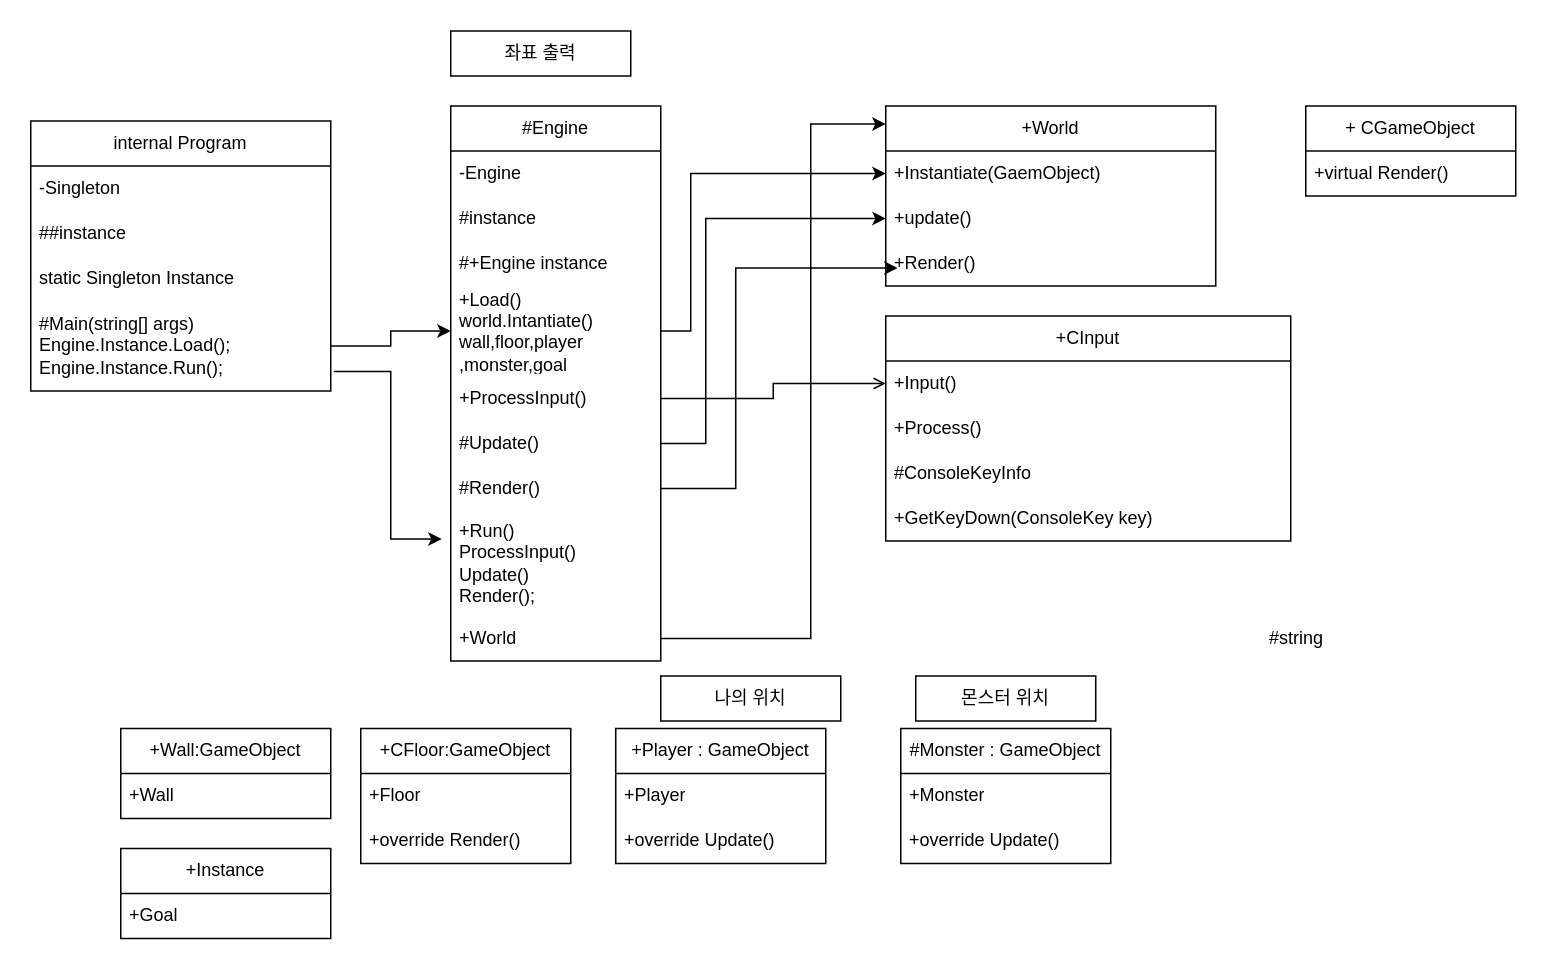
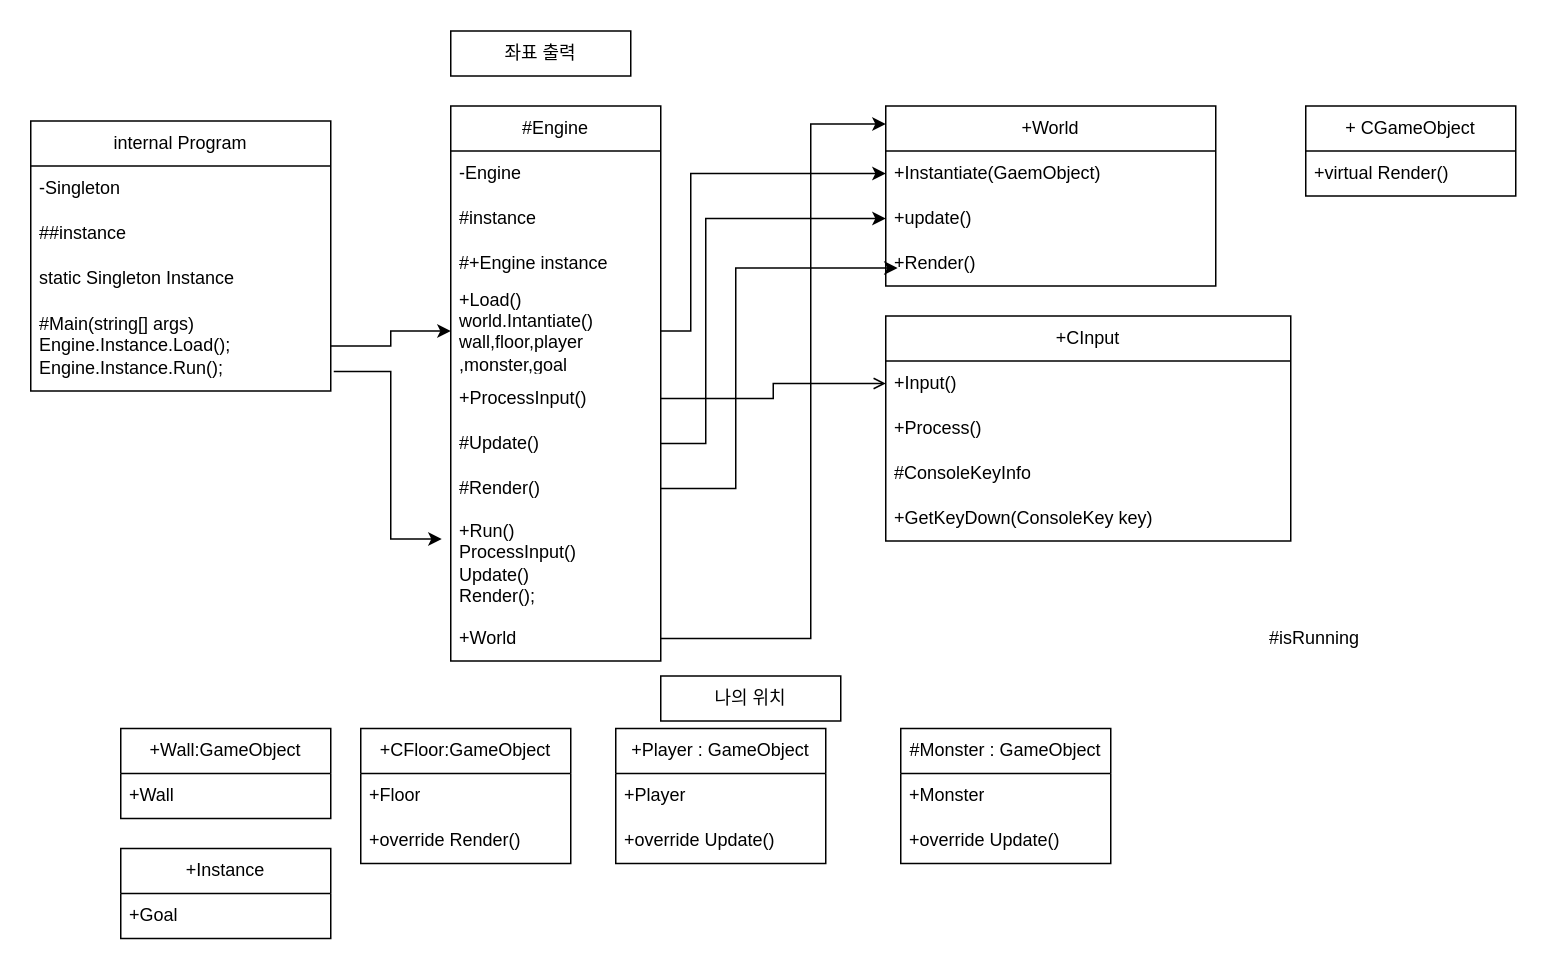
  <mxCell id="0" />
  <mxCell id="1" parent="0" />
  <mxCell id="2" value="#Engine" style="swimlane;fontStyle=0;childLayout=stackLayout;horizontal=1;startSize=30;horizontalStack=0;resizeParent=1;resizeParentMax=0;resizeLast=0;collapsible=1;marginBottom=0;whiteSpace=wrap;html=1;" vertex="1" parent="1"><mxGeometry x="300" y="70" width="140" height="370" as="geometry" /></mxCell>
  <mxCell id="3" value="-Engine" style="text;strokeColor=none;fillColor=none;align=left;verticalAlign=middle;spacingLeft=4;spacingRight=4;overflow=hidden;points=[[0,0.5],[1,0.5]];portConstraint=eastwest;rotatable=0;whiteSpace=wrap;html=1;" vertex="1" parent="2"><mxGeometry y="30" width="140" height="30" as="geometry" /></mxCell>
  <mxCell id="4" value="#instance" style="text;strokeColor=none;fillColor=none;align=left;verticalAlign=middle;spacingLeft=4;spacingRight=4;overflow=hidden;points=[[0,0.5],[1,0.5]];portConstraint=eastwest;rotatable=0;whiteSpace=wrap;html=1;" vertex="1" parent="2"><mxGeometry y="60" width="140" height="30" as="geometry" /></mxCell>
  <mxCell id="5" value="#+Engine instance" style="text;strokeColor=none;fillColor=none;align=left;verticalAlign=middle;spacingLeft=4;spacingRight=4;overflow=hidden;points=[[0,0.5],[1,0.5]];portConstraint=eastwest;rotatable=0;whiteSpace=wrap;html=1;" vertex="1" parent="2"><mxGeometry y="90" width="140" height="30" as="geometry" /></mxCell>
  <mxCell id="6" value="+Load()&lt;br&gt;world.Intantiate()&lt;br&gt;wall,floor,player&lt;br&gt;,monster,goal" style="text;strokeColor=none;fillColor=none;align=left;verticalAlign=middle;spacingLeft=4;spacingRight=4;overflow=hidden;points=[[0,0.5],[1,0.5]];portConstraint=eastwest;rotatable=0;whiteSpace=wrap;html=1;" vertex="1" parent="2"><mxGeometry y="120" width="140" height="60" as="geometry" /></mxCell>
  <mxCell id="7" value="+ProcessInput()" style="text;strokeColor=none;fillColor=none;align=left;verticalAlign=middle;spacingLeft=4;spacingRight=4;overflow=hidden;points=[[0,0.5],[1,0.5]];portConstraint=eastwest;rotatable=0;whiteSpace=wrap;html=1;" vertex="1" parent="2"><mxGeometry y="180" width="140" height="30" as="geometry" /></mxCell>
  <mxCell id="8" value="#Update()" style="text;strokeColor=none;fillColor=none;align=left;verticalAlign=middle;spacingLeft=4;spacingRight=4;overflow=hidden;points=[[0,0.5],[1,0.5]];portConstraint=eastwest;rotatable=0;whiteSpace=wrap;html=1;" vertex="1" parent="2"><mxGeometry y="210" width="140" height="30" as="geometry" /></mxCell>
  <mxCell id="9" value="#Render()" style="text;strokeColor=none;fillColor=none;align=left;verticalAlign=middle;spacingLeft=4;spacingRight=4;overflow=hidden;points=[[0,0.5],[1,0.5]];portConstraint=eastwest;rotatable=0;whiteSpace=wrap;html=1;" vertex="1" parent="2"><mxGeometry y="240" width="140" height="30" as="geometry" /></mxCell>
  <mxCell id="10" value="+Run()&lt;div&gt;ProcessInput()&lt;/div&gt;&lt;div&gt;Update()&lt;/div&gt;&lt;div&gt;Render();&lt;/div&gt;" style="text;strokeColor=none;fillColor=none;align=left;verticalAlign=middle;spacingLeft=4;spacingRight=4;overflow=hidden;points=[[0,0.5],[1,0.5]];portConstraint=eastwest;rotatable=0;whiteSpace=wrap;html=1;" vertex="1" parent="2"><mxGeometry y="270" width="140" height="70" as="geometry" /></mxCell>
  <mxCell id="11" value="+World" style="text;strokeColor=none;fillColor=none;align=left;verticalAlign=middle;spacingLeft=4;spacingRight=4;overflow=hidden;points=[[0,0.5],[1,0.5]];portConstraint=eastwest;rotatable=0;whiteSpace=wrap;html=1;" vertex="1" parent="2"><mxGeometry y="340" width="140" height="30" as="geometry" /></mxCell>
  <mxCell id="12" value="+CFloor:GameObject" style="swimlane;fontStyle=0;childLayout=stackLayout;horizontal=1;startSize=30;horizontalStack=0;resizeParent=1;resizeParentMax=0;resizeLast=0;collapsible=1;marginBottom=0;whiteSpace=wrap;html=1;" vertex="1" parent="1"><mxGeometry x="240" y="485" width="140" height="90" as="geometry" /></mxCell>
  <mxCell id="13" value="+Floor" style="text;strokeColor=none;fillColor=none;align=left;verticalAlign=middle;spacingLeft=4;spacingRight=4;overflow=hidden;points=[[0,0.5],[1,0.5]];portConstraint=eastwest;rotatable=0;whiteSpace=wrap;html=1;" vertex="1" parent="12"><mxGeometry y="30" width="140" height="30" as="geometry" /></mxCell>
  <mxCell id="14" value="+override Render()" style="text;strokeColor=none;fillColor=none;align=left;verticalAlign=middle;spacingLeft=4;spacingRight=4;overflow=hidden;points=[[0,0.5],[1,0.5]];portConstraint=eastwest;rotatable=0;whiteSpace=wrap;html=1;" vertex="1" parent="12"><mxGeometry y="60" width="140" height="30" as="geometry" /></mxCell>
  <mxCell id="15" value="+ CGameObject" style="swimlane;fontStyle=0;childLayout=stackLayout;horizontal=1;startSize=30;horizontalStack=0;resizeParent=1;resizeParentMax=0;resizeLast=0;collapsible=1;marginBottom=0;whiteSpace=wrap;html=1;" vertex="1" parent="1"><mxGeometry x="870" y="70" width="140" height="60" as="geometry" /></mxCell>
  <mxCell id="16" value="+virtual Render()" style="text;strokeColor=none;fillColor=none;align=left;verticalAlign=middle;spacingLeft=4;spacingRight=4;overflow=hidden;points=[[0,0.5],[1,0.5]];portConstraint=eastwest;rotatable=0;whiteSpace=wrap;html=1;" vertex="1" parent="15"><mxGeometry y="30" width="140" height="30" as="geometry" /></mxCell>
  <mxCell id="17" value="+Instance" style="swimlane;fontStyle=0;childLayout=stackLayout;horizontal=1;startSize=30;horizontalStack=0;resizeParent=1;resizeParentMax=0;resizeLast=0;collapsible=1;marginBottom=0;whiteSpace=wrap;html=1;" vertex="1" parent="1"><mxGeometry x="80" y="565" width="140" height="60" as="geometry" /></mxCell>
  <mxCell id="18" value="+Goal" style="text;strokeColor=none;fillColor=none;align=left;verticalAlign=middle;spacingLeft=4;spacingRight=4;overflow=hidden;points=[[0,0.5],[1,0.5]];portConstraint=eastwest;rotatable=0;whiteSpace=wrap;html=1;" vertex="1" parent="17"><mxGeometry y="30" width="140" height="30" as="geometry" /></mxCell>
  <mxCell id="19" value="+CInput" style="swimlane;fontStyle=0;childLayout=stackLayout;horizontal=1;startSize=30;horizontalStack=0;resizeParent=1;resizeParentMax=0;resizeLast=0;collapsible=1;marginBottom=0;whiteSpace=wrap;html=1;" vertex="1" parent="1"><mxGeometry x="590" y="210" width="270" height="150" as="geometry" /></mxCell>
  <mxCell id="20" value="+Input()" style="text;strokeColor=none;fillColor=none;align=left;verticalAlign=middle;spacingLeft=4;spacingRight=4;overflow=hidden;points=[[0,0.5],[1,0.5]];portConstraint=eastwest;rotatable=0;whiteSpace=wrap;html=1;" vertex="1" parent="19"><mxGeometry y="30" width="270" height="30" as="geometry" /></mxCell>
  <mxCell id="21" value="+Process()" style="text;strokeColor=none;fillColor=none;align=left;verticalAlign=middle;spacingLeft=4;spacingRight=4;overflow=hidden;points=[[0,0.5],[1,0.5]];portConstraint=eastwest;rotatable=0;whiteSpace=wrap;html=1;" vertex="1" parent="19"><mxGeometry y="60" width="270" height="30" as="geometry" /></mxCell>
  <mxCell id="22" value="#ConsoleKeyInfo" style="text;strokeColor=none;fillColor=none;align=left;verticalAlign=middle;spacingLeft=4;spacingRight=4;overflow=hidden;points=[[0,0.5],[1,0.5]];portConstraint=eastwest;rotatable=0;whiteSpace=wrap;html=1;" vertex="1" parent="19"><mxGeometry y="90" width="270" height="30" as="geometry" /></mxCell>
  <mxCell id="23" value="+GetKeyDown(ConsoleKey key)" style="text;strokeColor=none;fillColor=none;align=left;verticalAlign=middle;spacingLeft=4;spacingRight=4;overflow=hidden;points=[[0,0.5],[1,0.5]];portConstraint=eastwest;rotatable=0;whiteSpace=wrap;html=1;" vertex="1" parent="19"><mxGeometry y="120" width="270" height="30" as="geometry" /></mxCell>
  <mxCell id="24" value="#Monster : GameObject" style="swimlane;fontStyle=0;childLayout=stackLayout;horizontal=1;startSize=30;horizontalStack=0;resizeParent=1;resizeParentMax=0;resizeLast=0;collapsible=1;marginBottom=0;whiteSpace=wrap;html=1;" vertex="1" parent="1"><mxGeometry x="600" y="485" width="140" height="90" as="geometry" /></mxCell>
  <mxCell id="25" value="+Monster" style="text;strokeColor=none;fillColor=none;align=left;verticalAlign=middle;spacingLeft=4;spacingRight=4;overflow=hidden;points=[[0,0.5],[1,0.5]];portConstraint=eastwest;rotatable=0;whiteSpace=wrap;html=1;" vertex="1" parent="24"><mxGeometry y="30" width="140" height="30" as="geometry" /></mxCell>
  <mxCell id="26" value="+override Update()" style="text;strokeColor=none;fillColor=none;align=left;verticalAlign=middle;spacingLeft=4;spacingRight=4;overflow=hidden;points=[[0,0.5],[1,0.5]];portConstraint=eastwest;rotatable=0;whiteSpace=wrap;html=1;" vertex="1" parent="24"><mxGeometry y="60" width="140" height="30" as="geometry" /></mxCell>
  <mxCell id="27" value="+Player : GameObject" style="swimlane;fontStyle=0;childLayout=stackLayout;horizontal=1;startSize=30;horizontalStack=0;resizeParent=1;resizeParentMax=0;resizeLast=0;collapsible=1;marginBottom=0;whiteSpace=wrap;html=1;" vertex="1" parent="1"><mxGeometry x="410" y="485" width="140" height="90" as="geometry" /></mxCell>
  <mxCell id="28" value="+Player" style="text;strokeColor=none;fillColor=none;align=left;verticalAlign=middle;spacingLeft=4;spacingRight=4;overflow=hidden;points=[[0,0.5],[1,0.5]];portConstraint=eastwest;rotatable=0;whiteSpace=wrap;html=1;" vertex="1" parent="27"><mxGeometry y="30" width="140" height="30" as="geometry" /></mxCell>
  <mxCell id="29" value="+override Update()" style="text;strokeColor=none;fillColor=none;align=left;verticalAlign=middle;spacingLeft=4;spacingRight=4;overflow=hidden;points=[[0,0.5],[1,0.5]];portConstraint=eastwest;rotatable=0;whiteSpace=wrap;html=1;" vertex="1" parent="27"><mxGeometry y="60" width="140" height="30" as="geometry" /></mxCell>
  <mxCell id="30" value="internal Program" style="swimlane;fontStyle=0;childLayout=stackLayout;horizontal=1;startSize=30;horizontalStack=0;resizeParent=1;resizeParentMax=0;resizeLast=0;collapsible=1;marginBottom=0;whiteSpace=wrap;html=1;" vertex="1" parent="1"><mxGeometry x="20" y="80" width="200" height="180" as="geometry" /></mxCell>
  <mxCell id="31" value="-Singleton" style="text;strokeColor=none;fillColor=none;align=left;verticalAlign=middle;spacingLeft=4;spacingRight=4;overflow=hidden;points=[[0,0.5],[1,0.5]];portConstraint=eastwest;rotatable=0;whiteSpace=wrap;html=1;" vertex="1" parent="30"><mxGeometry y="30" width="200" height="30" as="geometry" /></mxCell>
  <mxCell id="32" value="##instance" style="text;strokeColor=none;fillColor=none;align=left;verticalAlign=middle;spacingLeft=4;spacingRight=4;overflow=hidden;points=[[0,0.5],[1,0.5]];portConstraint=eastwest;rotatable=0;whiteSpace=wrap;html=1;" vertex="1" parent="30"><mxGeometry y="60" width="200" height="30" as="geometry" /></mxCell>
  <mxCell id="33" value="static Singleton Instance" style="text;strokeColor=none;fillColor=none;align=left;verticalAlign=middle;spacingLeft=4;spacingRight=4;overflow=hidden;points=[[0,0.5],[1,0.5]];portConstraint=eastwest;rotatable=0;whiteSpace=wrap;html=1;" vertex="1" parent="30"><mxGeometry y="90" width="200" height="30" as="geometry" /></mxCell>
  <mxCell id="34" value="#Main(string[] args)&lt;br&gt;Engine.Instance.Load();&lt;div&gt;Engine.Instance.Run();&lt;/div&gt;" style="text;strokeColor=none;fillColor=none;align=left;verticalAlign=middle;spacingLeft=4;spacingRight=4;overflow=hidden;points=[[0,0.5],[1,0.5]];portConstraint=eastwest;rotatable=0;whiteSpace=wrap;html=1;" vertex="1" parent="30"><mxGeometry y="120" width="200" height="60" as="geometry" /></mxCell>
  <mxCell id="35" value="+Wall:GameObject" style="swimlane;fontStyle=0;childLayout=stackLayout;horizontal=1;startSize=30;horizontalStack=0;resizeParent=1;resizeParentMax=0;resizeLast=0;collapsible=1;marginBottom=0;whiteSpace=wrap;html=1;" vertex="1" parent="1"><mxGeometry x="80" y="485" width="140" height="60" as="geometry" /></mxCell>
  <mxCell id="36" value="+Wall" style="text;strokeColor=none;fillColor=none;align=left;verticalAlign=middle;spacingLeft=4;spacingRight=4;overflow=hidden;points=[[0,0.5],[1,0.5]];portConstraint=eastwest;rotatable=0;whiteSpace=wrap;html=1;" vertex="1" parent="35"><mxGeometry y="30" width="140" height="30" as="geometry" /></mxCell>
  <mxCell id="37" value="+World" style="swimlane;fontStyle=0;childLayout=stackLayout;horizontal=1;startSize=30;horizontalStack=0;resizeParent=1;resizeParentMax=0;resizeLast=0;collapsible=1;marginBottom=0;whiteSpace=wrap;html=1;" vertex="1" parent="1"><mxGeometry x="590" y="70" width="220" height="120" as="geometry" /></mxCell>
  <mxCell id="38" value="+Instantiate(GaemObject)" style="text;strokeColor=none;fillColor=none;align=left;verticalAlign=middle;spacingLeft=4;spacingRight=4;overflow=hidden;points=[[0,0.5],[1,0.5]];portConstraint=eastwest;rotatable=0;whiteSpace=wrap;html=1;" vertex="1" parent="37"><mxGeometry y="30" width="220" height="30" as="geometry" /></mxCell>
  <mxCell id="39" value="+update()" style="text;strokeColor=none;fillColor=none;align=left;verticalAlign=middle;spacingLeft=4;spacingRight=4;overflow=hidden;points=[[0,0.5],[1,0.5]];portConstraint=eastwest;rotatable=0;whiteSpace=wrap;html=1;" vertex="1" parent="37"><mxGeometry y="60" width="220" height="30" as="geometry" /></mxCell>
  <mxCell id="40" value="+Render()" style="text;strokeColor=none;fillColor=none;align=left;verticalAlign=middle;spacingLeft=4;spacingRight=4;overflow=hidden;points=[[0,0.5],[1,0.5]];portConstraint=eastwest;rotatable=0;whiteSpace=wrap;html=1;" vertex="1" parent="37"><mxGeometry y="90" width="220" height="30" as="geometry" /></mxCell>
  <mxCell id="41" value="" style="edgeStyle=orthogonalEdgeStyle;rounded=0;orthogonalLoop=1;jettySize=auto;html=1;entryX=-0.043;entryY=0.267;entryDx=0;entryDy=0;entryPerimeter=0;exitX=1.01;exitY=0.783;exitDx=0;exitDy=0;exitPerimeter=0;" edge="1" parent="1" source="34" target="10"><mxGeometry relative="1" as="geometry" /></mxCell>
  <mxCell id="42" value="" style="edgeStyle=orthogonalEdgeStyle;rounded=0;orthogonalLoop=1;jettySize=auto;html=1;entryX=0;entryY=0.5;entryDx=0;entryDy=0;" edge="1" parent="1" source="34" target="6"><mxGeometry relative="1" as="geometry" /></mxCell>
  <mxCell id="43" value="" style="edgeStyle=orthogonalEdgeStyle;rounded=0;orthogonalLoop=1;jettySize=auto;html=1;entryX=0;entryY=0.5;entryDx=0;entryDy=0;" edge="1" parent="1" source="6" target="38"><mxGeometry relative="1" as="geometry"><Array as="points"><mxPoint x="460" y="220" /><mxPoint x="460" y="115" /></Array></mxGeometry></mxCell>
  <mxCell id="44" value="" style="edgeStyle=orthogonalEdgeStyle;rounded=0;orthogonalLoop=1;jettySize=auto;html=1;entryX=0;entryY=0.5;entryDx=0;entryDy=0;endArrow=open;" edge="1" parent="1" source="7" target="20"><mxGeometry relative="1" as="geometry" /></mxCell>
  <mxCell id="45" value="" style="edgeStyle=orthogonalEdgeStyle;rounded=0;orthogonalLoop=1;jettySize=auto;html=1;entryX=0;entryY=0.5;entryDx=0;entryDy=0;" edge="1" parent="1" source="8" target="39"><mxGeometry relative="1" as="geometry"><Array as="points"><mxPoint x="470" y="295" /><mxPoint x="470" y="145" /></Array></mxGeometry></mxCell>
  <mxCell id="46" value="" style="edgeStyle=orthogonalEdgeStyle;rounded=0;orthogonalLoop=1;jettySize=auto;html=1;entryX=0.036;entryY=0.6;entryDx=0;entryDy=0;entryPerimeter=0;" edge="1" parent="1" source="9" target="40"><mxGeometry relative="1" as="geometry"><Array as="points"><mxPoint x="490" y="325" /><mxPoint x="490" y="178" /></Array></mxGeometry></mxCell>
  <mxCell id="47" style="edgeStyle=orthogonalEdgeStyle;rounded=0;orthogonalLoop=1;jettySize=auto;html=1;exitX=1;exitY=0.5;exitDx=0;exitDy=0;entryX=0;entryY=0.1;entryDx=0;entryDy=0;entryPerimeter=0;" edge="1" parent="1" source="11" target="37"><mxGeometry relative="1" as="geometry"><Array as="points"><mxPoint x="540" y="425" /><mxPoint x="540" y="82" /></Array></mxGeometry></mxCell>
- <mxCell id="48" value="#string" style="text;strokeColor=none;fillColor=none;align=left;verticalAlign=middle;spacingLeft=4;spacingRight=4;overflow=hidden;points=[[0,0.5],[1,0.5]];portConstraint=eastwest;rotatable=0;whiteSpace=wrap;html=1;" vertex="1" parent="1"><mxGeometry x="840" y="410" width="140" height="30" as="geometry" /></mxCell>
+ <mxCell id="48" value="#isRunning" style="text;strokeColor=none;fillColor=none;align=left;verticalAlign=middle;spacingLeft=4;spacingRight=4;overflow=hidden;points=[[0,0.5],[1,0.5]];portConstraint=eastwest;rotatable=0;whiteSpace=wrap;html=1;" vertex="1" parent="1"><mxGeometry x="840" y="410" width="140" height="30" as="geometry" /></mxCell>
  <mxCell id="49" value="좌표 출력" style="rounded=0;whiteSpace=wrap;html=1;" vertex="1" parent="1"><mxGeometry x="300" y="20" width="120" height="30" as="geometry" /></mxCell>
- <mxCell id="50" value="몬스터 위치" style="rounded=0;whiteSpace=wrap;html=1;" vertex="1" parent="1"><mxGeometry x="610" y="450" width="120" height="30" as="geometry" /></mxCell>
  <mxCell id="51" value="나의 위치" style="rounded=0;whiteSpace=wrap;html=1;" vertex="1" parent="1"><mxGeometry x="440" y="450" width="120" height="30" as="geometry" /></mxCell>
